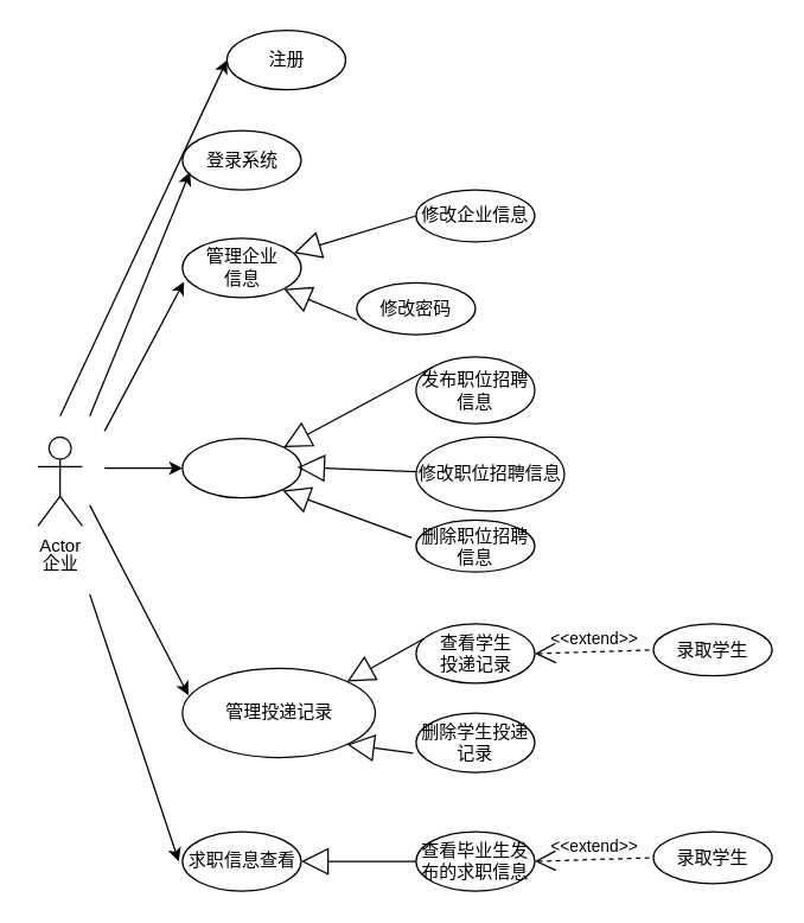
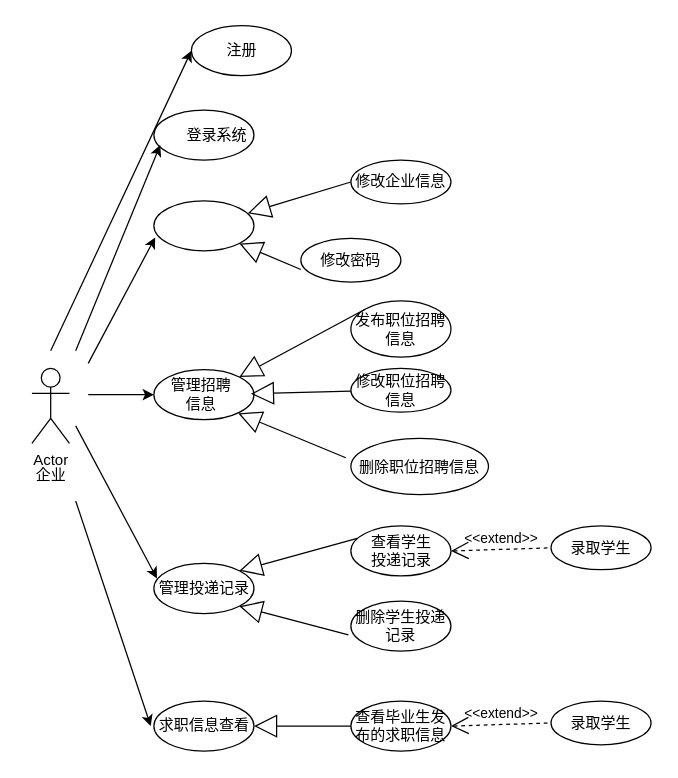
  <mxCell id="0" />
  <mxCell id="1" parent="0" />
  <mxCell id="2" value="Actor" style="shape=umlActor;verticalLabelPosition=bottom;labelBackgroundColor=#ffffff;verticalAlign=top;html=1;outlineConnect=0;" vertex="1" parent="1"><mxGeometry x="25" y="294" width="30" height="60" as="geometry" /></mxCell>
  <mxCell id="3" value="企业" style="text;html=1;resizable=0;autosize=1;align=center;verticalAlign=middle;points=[];fillColor=none;strokeColor=none;rounded=0;" vertex="1" parent="1"><mxGeometry x="20" y="370" width="40" height="20" as="geometry" /></mxCell>
  <mxCell id="4" value="" style="ellipse;whiteSpace=wrap;html=1;" vertex="1" parent="1"><mxGeometry x="122.5" y="87.5" width="80" height="40" as="geometry" /></mxCell>
  <mxCell id="5" value="" style="ellipse;whiteSpace=wrap;html=1;" vertex="1" parent="1"><mxGeometry x="122.5" y="160" width="80" height="40" as="geometry" /></mxCell>
  <mxCell id="6" value="" style="ellipse;whiteSpace=wrap;html=1;" vertex="1" parent="1"><mxGeometry x="122.5" y="295" width="80" height="40" as="geometry" /></mxCell>
- <mxCell id="7" value="登录系统" style="text;html=1;strokeColor=none;fillColor=none;align=center;verticalAlign=middle;whiteSpace=wrap;rounded=0;" vertex="1" parent="1"><mxGeometry x="137.5" y="97.5" width="50" height="20" as="geometry" /></mxCell>
+ <mxCell id="7" value="登录系统" style="text;html=1;strokeColor=none;fillColor=none;align=center;verticalAlign=middle;whiteSpace=wrap;rounded=0;" vertex="1" parent="1"><mxGeometry x="147.5" y="97.5" width="50" height="20" as="geometry" /></mxCell>
  <mxCell id="8" value="" style="ellipse;whiteSpace=wrap;html=1;" vertex="1" parent="1"><mxGeometry x="280" y="420" width="80" height="40" as="geometry" /></mxCell>
- <mxCell id="9" value="管理企业信息" style="text;html=1;strokeColor=none;fillColor=none;align=center;verticalAlign=middle;whiteSpace=wrap;rounded=0;" vertex="1" parent="1"><mxGeometry x="132.5" y="170" width="60" height="20" as="geometry" /></mxCell>
  <mxCell id="10" value="" style="endArrow=classic;html=1;entryX=0.013;entryY=0.733;entryDx=0;entryDy=0;entryPerimeter=0;" edge="1" parent="1" target="5"><mxGeometry width="50" height="50" relative="1" as="geometry"><mxPoint x="70" y="290" as="sourcePoint" /><mxPoint x="110" y="270" as="targetPoint" /></mxGeometry></mxCell>
+ <mxCell id="11" value="管理招聘信息" style="text;html=1;strokeColor=none;fillColor=none;align=center;verticalAlign=middle;whiteSpace=wrap;rounded=0;" vertex="1" parent="1"><mxGeometry x="132.5" y="305" width="55" height="20" as="geometry" /></mxCell>
  <mxCell id="12" value="" style="endArrow=classic;html=1;" edge="1" parent="1" target="6"><mxGeometry width="50" height="50" relative="1" as="geometry"><mxPoint x="70" y="315" as="sourcePoint" /><mxPoint x="120" y="290" as="targetPoint" /></mxGeometry></mxCell>
  <mxCell id="13" style="edgeStyle=orthogonalEdgeStyle;rounded=0;orthogonalLoop=1;jettySize=auto;html=1;exitX=0.5;exitY=1;exitDx=0;exitDy=0;" edge="1" parent="1" source="8" target="8"><mxGeometry relative="1" as="geometry" /></mxCell>
  <mxCell id="14" value="" style="endArrow=classic;html=1;entryX=0.031;entryY=0.3;entryDx=0;entryDy=0;entryPerimeter=0;" edge="1" parent="1" target="30"><mxGeometry width="50" height="50" relative="1" as="geometry"><mxPoint x="60" y="340" as="sourcePoint" /><mxPoint x="110" y="340" as="targetPoint" /></mxGeometry></mxCell>
  <mxCell id="15" value="查看学生投递记录" style="text;html=1;strokeColor=none;fillColor=none;align=center;verticalAlign=middle;whiteSpace=wrap;rounded=0;" vertex="1" parent="1"><mxGeometry x="292.5" y="430" width="55" height="20" as="geometry" /></mxCell>
  <mxCell id="16" value="&lt;span&gt;删除学生投递记录&lt;/span&gt;" style="ellipse;whiteSpace=wrap;html=1;" vertex="1" parent="1"><mxGeometry x="280" y="480" width="80" height="40" as="geometry" /></mxCell>
  <mxCell id="17" value="" style="endArrow=classic;html=1;entryX=0.063;entryY=0.7;entryDx=0;entryDy=0;entryPerimeter=0;" edge="1" parent="1" target="4"><mxGeometry width="50" height="50" relative="1" as="geometry"><mxPoint x="60" y="280" as="sourcePoint" /><mxPoint x="120" y="170" as="targetPoint" /></mxGeometry></mxCell>
  <mxCell id="18" value="修改企业信息" style="ellipse;whiteSpace=wrap;html=1;" vertex="1" parent="1"><mxGeometry x="280" y="127.5" width="80" height="35" as="geometry" /></mxCell>
  <mxCell id="19" value="修改密码" style="ellipse;whiteSpace=wrap;html=1;" vertex="1" parent="1"><mxGeometry x="240" y="190" width="80" height="35" as="geometry" /></mxCell>
  <mxCell id="20" value="" style="endArrow=block;endSize=16;endFill=0;html=1;entryX=1;entryY=1;entryDx=0;entryDy=0;exitX=0;exitY=0.714;exitDx=0;exitDy=0;exitPerimeter=0;" edge="1" parent="1" source="19" target="5"><mxGeometry width="160" relative="1" as="geometry"><mxPoint x="290" y="202.5" as="sourcePoint" /><mxPoint x="200" y="192.5" as="targetPoint" /></mxGeometry></mxCell>
  <mxCell id="21" value="" style="endArrow=block;endSize=16;endFill=0;html=1;exitX=0;exitY=0.5;exitDx=0;exitDy=0;entryX=0.938;entryY=0.25;entryDx=0;entryDy=0;entryPerimeter=0;" edge="1" parent="1" source="18" target="5"><mxGeometry width="160" relative="1" as="geometry"><mxPoint x="300" y="240" as="sourcePoint" /><mxPoint x="210" y="200" as="targetPoint" /></mxGeometry></mxCell>
  <mxCell id="22" value="注册" style="ellipse;whiteSpace=wrap;html=1;" vertex="1" parent="1"><mxGeometry x="152.5" y="20" width="80" height="40" as="geometry" /></mxCell>
  <mxCell id="23" value="" style="endArrow=classic;html=1;entryX=0;entryY=0.5;entryDx=0;entryDy=0;" edge="1" parent="1" target="22"><mxGeometry width="50" height="50" relative="1" as="geometry"><mxPoint x="40" y="280" as="sourcePoint" /><mxPoint x="123" y="90" as="targetPoint" /></mxGeometry></mxCell>
  <mxCell id="24" value="&lt;font style=&quot;font-size: 12px&quot;&gt;发布职位招聘信息&lt;/font&gt;" style="ellipse;whiteSpace=wrap;html=1;" vertex="1" parent="1"><mxGeometry x="280" y="240" width="80" height="45" as="geometry" /></mxCell>
- <mxCell id="25" value="&lt;font style=&quot;font-size: 12px&quot;&gt;修改职位招聘信息&lt;/font&gt;" style="ellipse;whiteSpace=wrap;html=1;" vertex="1" parent="1"><mxGeometry x="280" y="294" width="100" height="50" as="geometry" /></mxCell>
- <mxCell id="26" value="&lt;span&gt;&lt;font style=&quot;font-size: 12px&quot;&gt;删除职位招聘信息&lt;/font&gt;&lt;/span&gt;" style="ellipse;whiteSpace=wrap;html=1;" vertex="1" parent="1"><mxGeometry x="280" y="350" width="80" height="35" as="geometry" /></mxCell>
+ <mxCell id="25" value="&lt;font style=&quot;font-size: 12px&quot;&gt;修改职位招聘信息&lt;/font&gt;" style="ellipse;whiteSpace=wrap;html=1;" vertex="1" parent="1"><mxGeometry x="280" y="294" width="80" height="35" as="geometry" /></mxCell>
+ <mxCell id="26" value="&lt;span&gt;&lt;font style=&quot;font-size: 12px&quot;&gt;删除职位招聘信息&lt;/font&gt;&lt;/span&gt;" style="ellipse;whiteSpace=wrap;html=1;" vertex="1" parent="1"><mxGeometry x="280" y="350" width="110" height="45" as="geometry" /></mxCell>
  <mxCell id="27" value="" style="endArrow=block;endSize=16;endFill=0;html=1;exitX=0;exitY=0;exitDx=0;exitDy=0;entryX=1;entryY=0;entryDx=0;entryDy=0;" edge="1" parent="1" source="24" target="6"><mxGeometry width="160" relative="1" as="geometry"><mxPoint x="290" y="219.99" as="sourcePoint" /><mxPoint x="200.784" y="204.142" as="targetPoint" /></mxGeometry></mxCell>
  <mxCell id="28" value="" style="endArrow=block;endSize=16;endFill=0;html=1;entryX=0.969;entryY=0.484;entryDx=0;entryDy=0;entryPerimeter=0;" edge="1" parent="1" source="25" target="6"><mxGeometry width="160" relative="1" as="geometry"><mxPoint x="301.309" y="255.306" as="sourcePoint" /><mxPoint x="210" y="320" as="targetPoint" /></mxGeometry></mxCell>
  <mxCell id="29" value="" style="endArrow=block;endSize=16;endFill=0;html=1;entryX=0.844;entryY=0.875;entryDx=0;entryDy=0;exitX=-0.037;exitY=0.343;exitDx=0;exitDy=0;exitPerimeter=0;entryPerimeter=0;" edge="1" parent="1" source="26" target="6"><mxGeometry width="160" relative="1" as="geometry"><mxPoint x="290.029" y="322.172" as="sourcePoint" /><mxPoint x="210.02" y="324.36" as="targetPoint" /></mxGeometry></mxCell>
- <mxCell id="30" value="管理投递记录" style="ellipse;whiteSpace=wrap;html=1;" vertex="1" parent="1"><mxGeometry x="122.5" y="450" width="130" height="60" as="geometry" /></mxCell>
+ <mxCell id="30" value="管理投递记录" style="ellipse;whiteSpace=wrap;html=1;" vertex="1" parent="1"><mxGeometry x="122.5" y="450" width="80" height="40" as="geometry" /></mxCell>
  <mxCell id="31" value="" style="endArrow=block;endSize=16;endFill=0;html=1;entryX=1;entryY=0;entryDx=0;entryDy=0;exitX=0.063;exitY=0.25;exitDx=0;exitDy=0;exitPerimeter=0;" edge="1" parent="1" source="8" target="30"><mxGeometry width="160" relative="1" as="geometry"><mxPoint x="293" y="420" as="sourcePoint" /><mxPoint x="192.504" y="475.548" as="targetPoint" /></mxGeometry></mxCell>
  <mxCell id="32" value="" style="endArrow=block;endSize=16;endFill=0;html=1;entryX=1;entryY=1;entryDx=0;entryDy=0;" edge="1" parent="1" target="30"><mxGeometry width="160" relative="1" as="geometry"><mxPoint x="278" y="507" as="sourcePoint" /><mxPoint x="205.48" y="480" as="targetPoint" /></mxGeometry></mxCell>
  <mxCell id="33" value="&lt;span&gt;&lt;font style=&quot;font-size: 12px&quot;&gt;求职信息查看&lt;/font&gt;&lt;/span&gt;" style="ellipse;whiteSpace=wrap;html=1;" vertex="1" parent="1"><mxGeometry x="122.5" y="560" width="80" height="40" as="geometry" /></mxCell>
  <mxCell id="34" value="" style="endArrow=classic;html=1;" edge="1" parent="1"><mxGeometry width="50" height="50" relative="1" as="geometry"><mxPoint x="60" y="400" as="sourcePoint" /><mxPoint x="120" y="580" as="targetPoint" /></mxGeometry></mxCell>
  <mxCell id="35" value="&lt;span&gt;&lt;font style=&quot;font-size: 12px&quot;&gt;查看毕业生发布的求职信息&lt;/font&gt;&lt;/span&gt;" style="ellipse;whiteSpace=wrap;html=1;" vertex="1" parent="1"><mxGeometry x="280" y="560" width="80" height="40" as="geometry" /></mxCell>
  <mxCell id="36" value="" style="endArrow=block;endSize=16;endFill=0;html=1;entryX=1;entryY=0.5;entryDx=0;entryDy=0;" edge="1" parent="1" target="33"><mxGeometry width="160" relative="1" as="geometry"><mxPoint x="280" y="580" as="sourcePoint" /><mxPoint x="192.504" y="560.002" as="targetPoint" /></mxGeometry></mxCell>
  <mxCell id="37" value="&amp;lt;&amp;lt;extend&amp;gt;&amp;gt;" style="edgeStyle=none;html=1;startArrow=open;endArrow=none;startSize=12;verticalAlign=bottom;dashed=1;labelBackgroundColor=none;exitX=1;exitY=0.5;exitDx=0;exitDy=0;entryX=0;entryY=0.5;entryDx=0;entryDy=0;" edge="1" parent="1" source="8" target="38"><mxGeometry width="160" relative="1" as="geometry"><mxPoint x="370" y="439.5" as="sourcePoint" /><mxPoint x="440" y="439.5" as="targetPoint" /></mxGeometry></mxCell>
  <mxCell id="38" value="录取学生" style="ellipse;whiteSpace=wrap;html=1;" vertex="1" parent="1"><mxGeometry x="440" y="420" width="80" height="35" as="geometry" /></mxCell>
  <mxCell id="39" value="录取学生" style="ellipse;whiteSpace=wrap;html=1;" vertex="1" parent="1"><mxGeometry x="440" y="560" width="80" height="35" as="geometry" /></mxCell>
  <mxCell id="40" value="&amp;lt;&amp;lt;extend&amp;gt;&amp;gt;" style="edgeStyle=none;html=1;startArrow=open;endArrow=none;startSize=12;verticalAlign=bottom;dashed=1;labelBackgroundColor=none;exitX=1;exitY=0.5;exitDx=0;exitDy=0;entryX=0;entryY=0.5;entryDx=0;entryDy=0;" edge="1" parent="1" source="35" target="39"><mxGeometry width="160" relative="1" as="geometry"><mxPoint x="360" y="581.25" as="sourcePoint" /><mxPoint x="430" y="579" as="targetPoint" /></mxGeometry></mxCell>
